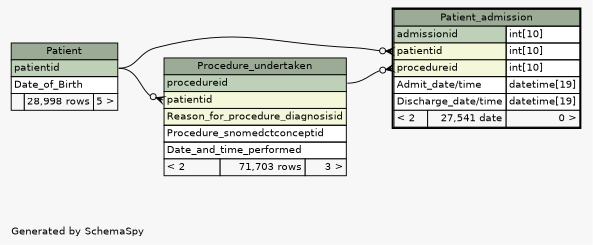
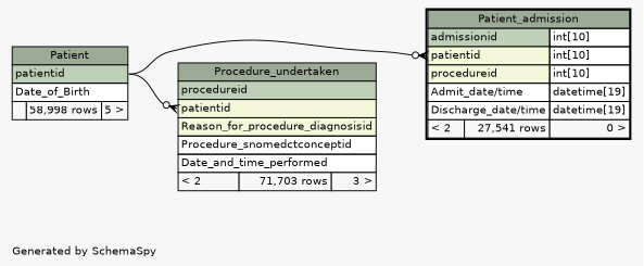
  digraph {
    bgcolor="#f7f7f7"
    fontname=Helvetica
    fontsize=11
    label="\nGenerated by SchemaSpy"
    labeljust=l
    nodesep=0.18
    rankdir=RL
    ranksep=0.46
    node [fontname=Helvetica fontsize=11 shape=plaintext]
    edge [arrowhead=none arrowsize=0.8 arrowtail=crowodot dir=back headport="patientid:e" tailport="patientid:w"]
-   n1 [label=<     <TABLE BORDER="2" CELLBORDER="1" CELLSPACING="0" BGCOLOR="#ffffff">       <TR><TD COLSPAN="3" BGCOLOR="#9bab96" ALIGN="CENTER">Patient_admission</TD></TR>       <TR><TD PORT="admissionid" COLSPAN="2" BGCOLOR="#bed1b8" ALIGN="LEFT">admissionid</TD><TD PORT="admissionid.type" ALIGN="LEFT">int[10]</TD></TR>       <TR><TD PORT="patientid" COLSPAN="2" BGCOLOR="#f4f7da" ALIGN="LEFT">patientid</TD><TD PORT="patientid.type" ALIGN="LEFT">int[10]</TD></TR>       <TR><TD PORT="procedureid" COLSPAN="2" BGCOLOR="#f4f7da" ALIGN="LEFT">procedureid</TD><TD PORT="procedureid.type" ALIGN="LEFT">int[10]</TD></TR>       <TR><TD PORT="Admit_date/time" COLSPAN="2" ALIGN="LEFT">Admit_date/time</TD><TD PORT="Admit_date/time.type" ALIGN="LEFT">datetime[19]</TD></TR>       <TR><TD PORT="Discharge_date/time" COLSPAN="2" ALIGN="LEFT">Discharge_date/time</TD><TD PORT="Discharge_date/time.type" ALIGN="LEFT">datetime[19]</TD></TR>       <TR><TD ALIGN="LEFT" BGCOLOR="#f7f7f7">&lt; 2</TD><TD ALIGN="RIGHT" BGCOLOR="#f7f7f7">27,541 date</TD><TD ALIGN="RIGHT" BGCOLOR="#f7f7f7">0 &gt;</TD></TR>     </TABLE>>]
-   n2 [label=<     <TABLE BORDER="0" CELLBORDER="1" CELLSPACING="0" BGCOLOR="#ffffff">       <TR><TD COLSPAN="3" BGCOLOR="#9bab96" ALIGN="CENTER">Patient</TD></TR>       <TR><TD PORT="patientid" COLSPAN="3" BGCOLOR="#bed1b8" ALIGN="LEFT">patientid</TD></TR>       <TR><TD PORT="Date_of_Birth" COLSPAN="3" ALIGN="LEFT">Date_of_Birth</TD></TR>       <TR><TD ALIGN="LEFT" BGCOLOR="#f7f7f7">  </TD><TD ALIGN="RIGHT" BGCOLOR="#f7f7f7">28,998 rows</TD><TD ALIGN="RIGHT" BGCOLOR="#f7f7f7">5 &gt;</TD></TR>     </TABLE>>]
+   n1 [label=<     <TABLE BORDER="2" CELLBORDER="1" CELLSPACING="0" BGCOLOR="#ffffff">       <TR><TD COLSPAN="3" BGCOLOR="#9bab96" ALIGN="CENTER">Patient_admission</TD></TR>       <TR><TD PORT="admissionid" COLSPAN="2" BGCOLOR="#bed1b8" ALIGN="LEFT">admissionid</TD><TD PORT="admissionid.type" ALIGN="LEFT">int[10]</TD></TR>       <TR><TD PORT="patientid" COLSPAN="2" BGCOLOR="#f4f7da" ALIGN="LEFT">patientid</TD><TD PORT="patientid.type" ALIGN="LEFT">int[10]</TD></TR>       <TR><TD PORT="procedureid" COLSPAN="2" BGCOLOR="#f4f7da" ALIGN="LEFT">procedureid</TD><TD PORT="procedureid.type" ALIGN="LEFT">int[10]</TD></TR>       <TR><TD PORT="Admit_date/time" COLSPAN="2" ALIGN="LEFT">Admit_date/time</TD><TD PORT="Admit_date/time.type" ALIGN="LEFT">datetime[19]</TD></TR>       <TR><TD PORT="Discharge_date/time" COLSPAN="2" ALIGN="LEFT">Discharge_date/time</TD><TD PORT="Discharge_date/time.type" ALIGN="LEFT">datetime[19]</TD></TR>       <TR><TD ALIGN="LEFT" BGCOLOR="#f7f7f7">&lt; 2</TD><TD ALIGN="RIGHT" BGCOLOR="#f7f7f7">27,541 rows</TD><TD ALIGN="RIGHT" BGCOLOR="#f7f7f7">0 &gt;</TD></TR>     </TABLE>>]
+   n2 [label=<     <TABLE BORDER="0" CELLBORDER="1" CELLSPACING="0" BGCOLOR="#ffffff">       <TR><TD COLSPAN="3" BGCOLOR="#9bab96" ALIGN="CENTER">Patient</TD></TR>       <TR><TD PORT="patientid" COLSPAN="3" BGCOLOR="#bed1b8" ALIGN="LEFT">patientid</TD></TR>       <TR><TD PORT="Date_of_Birth" COLSPAN="3" ALIGN="LEFT">Date_of_Birth</TD></TR>       <TR><TD ALIGN="LEFT" BGCOLOR="#f7f7f7">  </TD><TD ALIGN="RIGHT" BGCOLOR="#f7f7f7">58,998 rows</TD><TD ALIGN="RIGHT" BGCOLOR="#f7f7f7">5 &gt;</TD></TR>     </TABLE>>]
    n3 [label=<     <TABLE BORDER="0" CELLBORDER="1" CELLSPACING="0" BGCOLOR="#ffffff">       <TR><TD COLSPAN="3" BGCOLOR="#9bab96" ALIGN="CENTER">Procedure_undertaken</TD></TR>       <TR><TD PORT="procedureid" COLSPAN="3" BGCOLOR="#bed1b8" ALIGN="LEFT">procedureid</TD></TR>       <TR><TD PORT="patientid" COLSPAN="3" BGCOLOR="#f4f7da" ALIGN="LEFT">patientid</TD></TR>       <TR><TD PORT="Reason_for_procedure_diagnosisid" COLSPAN="3" BGCOLOR="#f4f7da" ALIGN="LEFT">Reason_for_procedure_diagnosisid</TD></TR>       <TR><TD PORT="Procedure_snomedctconceptid" COLSPAN="3" ALIGN="LEFT">Procedure_snomedctconceptid</TD></TR>       <TR><TD PORT="Date_and_time_performed" COLSPAN="3" ALIGN="LEFT">Date_and_time_performed</TD></TR>       <TR><TD ALIGN="LEFT" BGCOLOR="#f7f7f7">&lt; 2</TD><TD ALIGN="RIGHT" BGCOLOR="#f7f7f7">71,703 rows</TD><TD ALIGN="RIGHT" BGCOLOR="#f7f7f7">3 &gt;</TD></TR>     </TABLE>>]
    n1 -> n2
-   n1 -> n3 [headport="procedureid:e" tailport="procedureid:w"]
    n3 -> n2
  }
